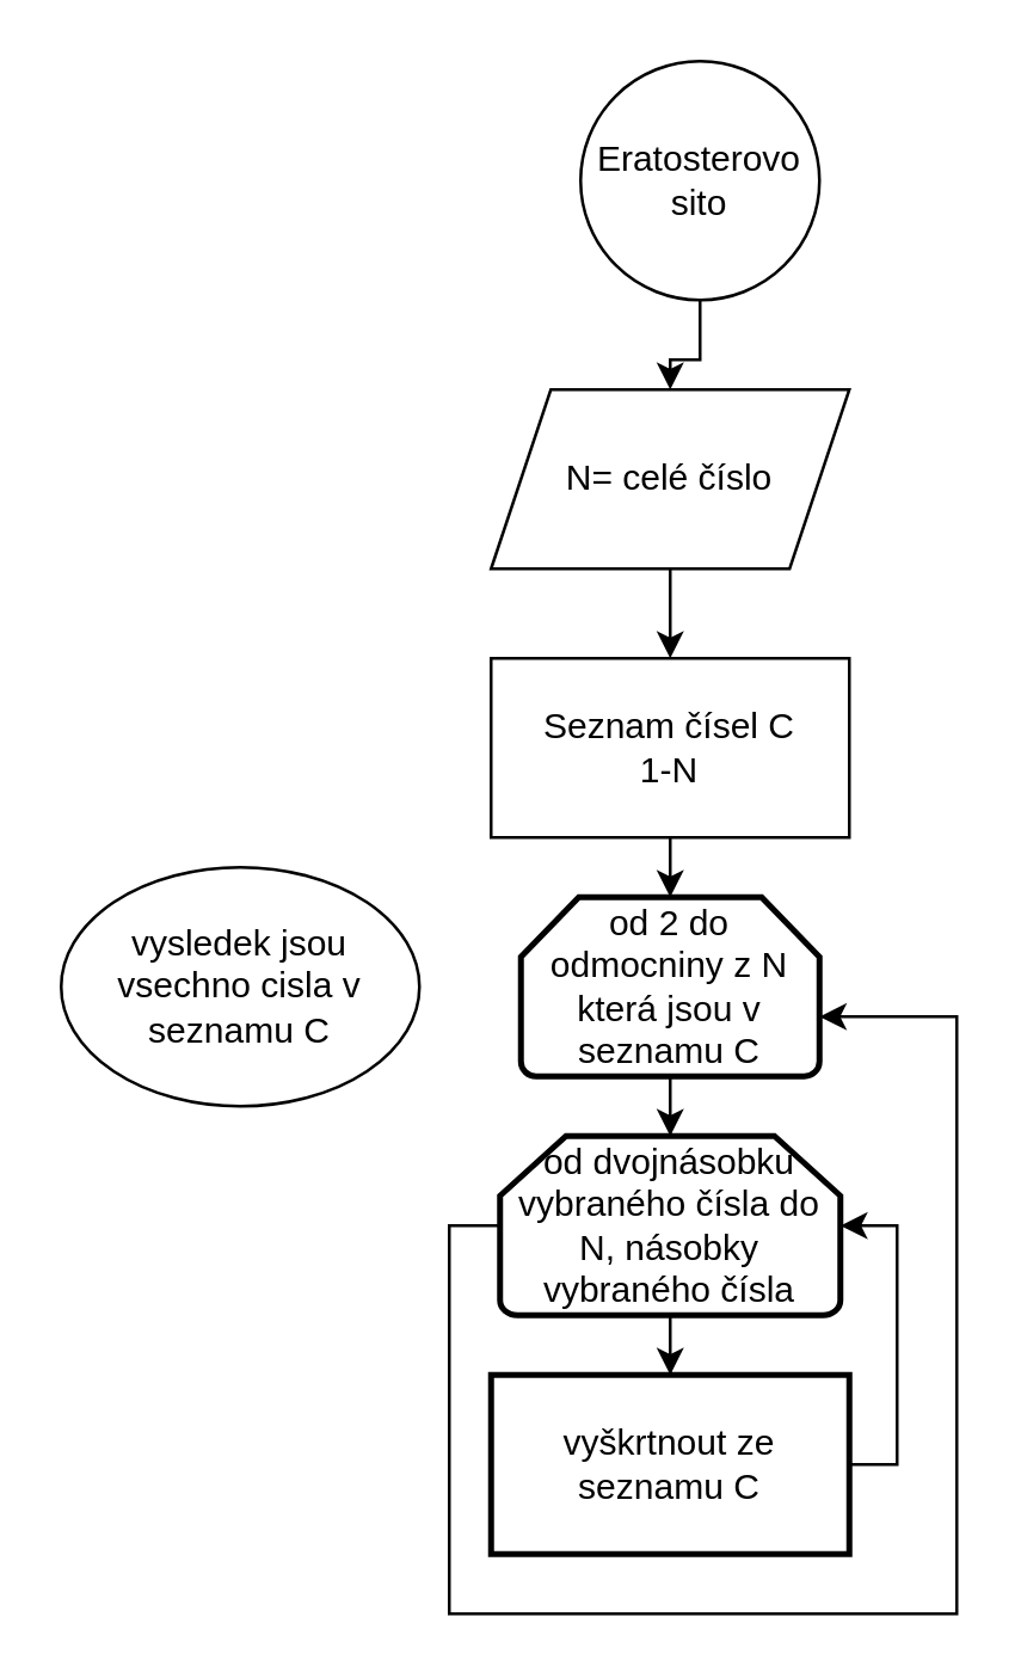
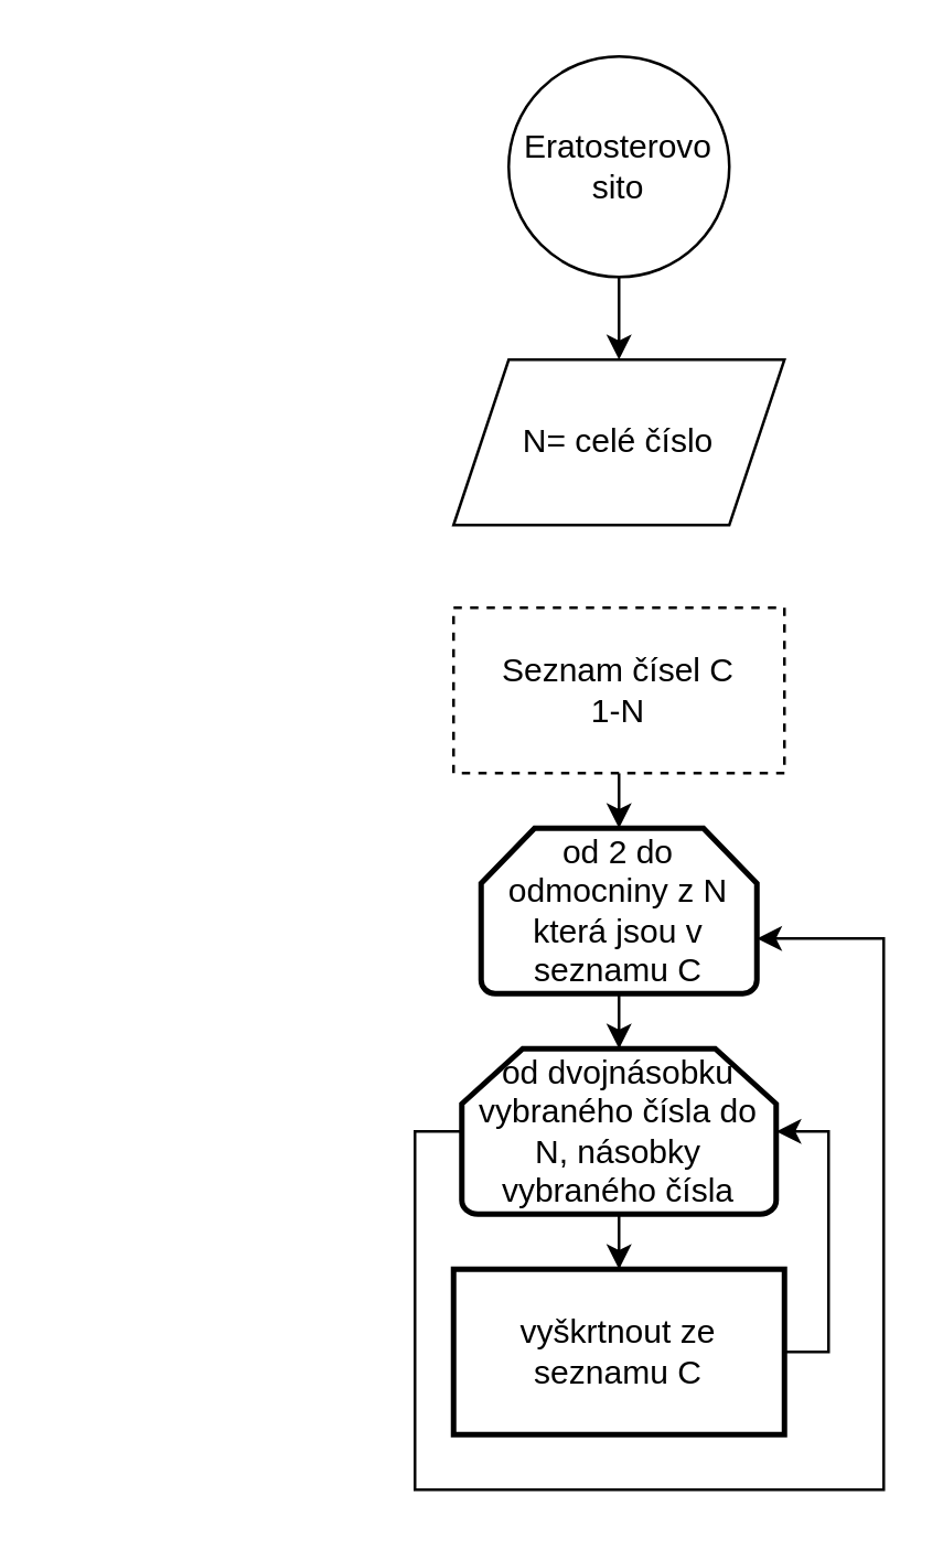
  <mxCell id="0" />
  <mxCell id="1" parent="0" />
  <mxCell id="2" value="" style="edgeStyle=orthogonalEdgeStyle;rounded=0;orthogonalLoop=1;jettySize=auto;html=1;" edge="1" parent="1" source="3" target="5"><mxGeometry relative="1" as="geometry" /></mxCell>
- <mxCell id="3" value="Eratosterovo sito" style="ellipse;whiteSpace=wrap;html=1;aspect=fixed;" vertex="1" parent="1"><mxGeometry x="194" y="20" width="80" height="80" as="geometry" /></mxCell>
- <mxCell id="4" value="" style="edgeStyle=orthogonalEdgeStyle;rounded=0;orthogonalLoop=1;jettySize=auto;html=1;" edge="1" parent="1" source="5" target="7"><mxGeometry relative="1" as="geometry" /></mxCell>
+ <mxCell id="3" value="Eratosterovo sito" style="ellipse;whiteSpace=wrap;html=1;aspect=fixed;" vertex="1" parent="1"><mxGeometry x="184" y="20" width="80" height="80" as="geometry" /></mxCell>
  <mxCell id="5" value="N= celé číslo" style="shape=parallelogram;perimeter=parallelogramPerimeter;whiteSpace=wrap;html=1;fixedSize=1;" vertex="1" parent="1"><mxGeometry x="164" y="130" width="120" height="60" as="geometry" /></mxCell>
  <mxCell id="6" value="" style="edgeStyle=orthogonalEdgeStyle;rounded=0;orthogonalLoop=1;jettySize=auto;html=1;" edge="1" parent="1" source="7" target="9"><mxGeometry relative="1" as="geometry"><Array as="points"><mxPoint x="220" y="260" /><mxPoint x="220" y="260" /></Array></mxGeometry></mxCell>
- <mxCell id="7" value="Seznam čísel C&lt;br&gt;1-N" style="whiteSpace=wrap;html=1;" vertex="1" parent="1"><mxGeometry x="164" y="220" width="120" height="60" as="geometry" /></mxCell>
+ <mxCell id="7" value="Seznam čísel C&lt;br&gt;1-N" style="whiteSpace=wrap;html=1;dashed=1;" vertex="1" parent="1"><mxGeometry x="164" y="220" width="120" height="60" as="geometry" /></mxCell>
  <mxCell id="8" value="" style="edgeStyle=orthogonalEdgeStyle;rounded=0;orthogonalLoop=1;jettySize=auto;html=1;" edge="1" parent="1" source="9" target="13"><mxGeometry relative="1" as="geometry" /></mxCell>
  <mxCell id="9" value="od 2 do odmocniny z N&lt;br&gt;která jsou v seznamu C" style="strokeWidth=2;html=1;shape=mxgraph.flowchart.loop_limit;whiteSpace=wrap;" vertex="1" parent="1"><mxGeometry x="174" y="300" width="100" height="60" as="geometry" /></mxCell>
- <mxCell id="10" value="vysledek jsou vsechno cisla v seznamu C" style="ellipse;whiteSpace=wrap;html=1;" vertex="1" parent="1"><mxGeometry x="20" y="290" width="120" height="80" as="geometry" /></mxCell>
  <mxCell id="11" value="" style="edgeStyle=orthogonalEdgeStyle;rounded=0;orthogonalLoop=1;jettySize=auto;html=1;" edge="1" parent="1" source="13" target="15"><mxGeometry relative="1" as="geometry" /></mxCell>
  <mxCell id="12" style="edgeStyle=orthogonalEdgeStyle;rounded=0;orthogonalLoop=1;jettySize=auto;html=1;" edge="1" parent="1" source="13" target="9"><mxGeometry relative="1" as="geometry"><Array as="points"><mxPoint x="150" y="410" /><mxPoint x="150" y="540" /><mxPoint x="320" y="540" /><mxPoint x="320" y="340" /></Array></mxGeometry></mxCell>
  <mxCell id="13" value="od dvojnásobku vybraného čísla do N, násobky vybraného čísla" style="strokeWidth=2;html=1;shape=mxgraph.flowchart.loop_limit;whiteSpace=wrap;" vertex="1" parent="1"><mxGeometry x="167" y="380" width="114" height="60" as="geometry" /></mxCell>
  <mxCell id="14" style="edgeStyle=orthogonalEdgeStyle;rounded=0;orthogonalLoop=1;jettySize=auto;html=1;" edge="1" parent="1" source="15" target="13"><mxGeometry relative="1" as="geometry"><Array as="points"><mxPoint x="300" y="490" /><mxPoint x="300" y="410" /></Array></mxGeometry></mxCell>
  <mxCell id="15" value="vyškrtnout ze seznamu C" style="whiteSpace=wrap;html=1;strokeWidth=2;" vertex="1" parent="1"><mxGeometry x="164" y="460" width="120" height="60" as="geometry" /></mxCell>
